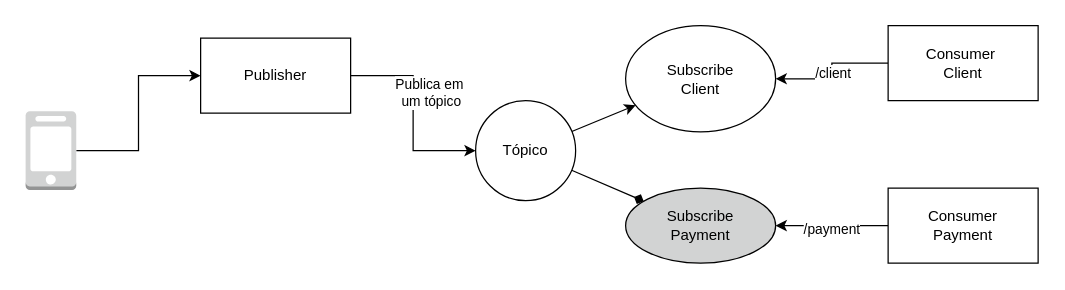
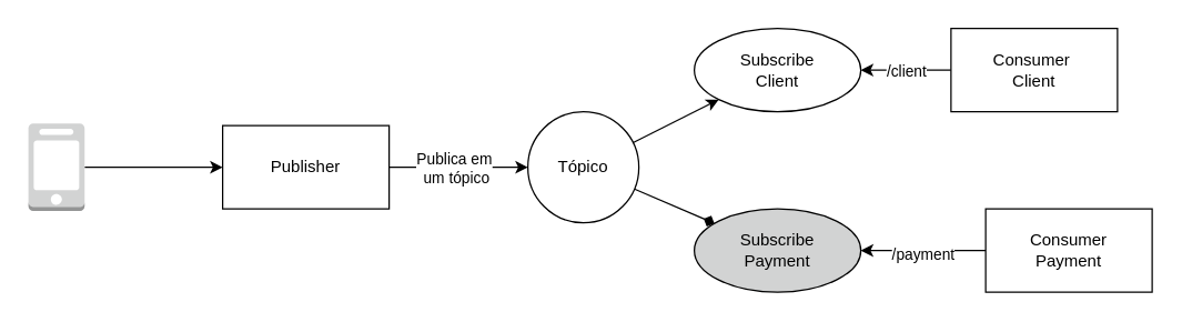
  <mxCell id="0" />
  <mxCell id="1" parent="0" />
  <mxCell id="2" value="" style="edgeStyle=orthogonalEdgeStyle;rounded=0;orthogonalLoop=1;jettySize=auto;html=1;" parent="1" source="4" target="7" edge="1"><mxGeometry relative="1" as="geometry" /></mxCell>
  <mxCell id="3" value="Publica em&lt;br&gt;&amp;nbsp;um tópico" style="edgeLabel;html=1;align=center;verticalAlign=middle;resizable=0;points=[];" parent="2" vertex="1" connectable="0"><mxGeometry x="-0.255" y="3" relative="1" as="geometry"><mxPoint x="9" y="3" as="offset" /></mxGeometry></mxCell>
- <mxCell id="4" value="Publisher" style="rounded=0;whiteSpace=wrap;html=1;" parent="1" vertex="1"><mxGeometry x="160" y="30" width="120" height="60" as="geometry" /></mxCell>
+ <mxCell id="4" value="Publisher" style="rounded=0;whiteSpace=wrap;html=1;" parent="1" vertex="1"><mxGeometry x="160" y="90" width="120" height="60" as="geometry" /></mxCell>
  <mxCell id="5" value="" style="edgeStyle=none;html=1;" parent="1" source="7" target="16" edge="1"><mxGeometry relative="1" as="geometry" /></mxCell>
  <mxCell id="6" value="" style="edgeStyle=none;html=1;endArrow=diamond;" parent="1" source="7" target="17" edge="1"><mxGeometry relative="1" as="geometry" /></mxCell>
  <mxCell id="7" value="Tópico" style="ellipse;whiteSpace=wrap;html=1;" parent="1" vertex="1"><mxGeometry x="380" y="80" width="80" height="80" as="geometry" /></mxCell>
  <mxCell id="8" style="edgeStyle=orthogonalEdgeStyle;rounded=0;orthogonalLoop=1;jettySize=auto;html=1;entryX=0;entryY=0.5;entryDx=0;entryDy=0;exitX=1;exitY=0.5;exitDx=0;exitDy=0;exitPerimeter=0;" parent="1" source="9" target="4" edge="1"><mxGeometry relative="1" as="geometry"><mxPoint x="90" y="120" as="sourcePoint" /></mxGeometry></mxCell>
  <mxCell id="9" value="" style="outlineConnect=0;dashed=0;verticalLabelPosition=bottom;verticalAlign=top;align=center;html=1;shape=mxgraph.aws3.mobile_client;fillColor=#D2D3D3;gradientColor=none;strokeColor=default;" parent="1" vertex="1"><mxGeometry x="20" y="88.5" width="40.5" height="63" as="geometry" /></mxCell>
  <mxCell id="10" style="edgeStyle=orthogonalEdgeStyle;rounded=0;orthogonalLoop=1;jettySize=auto;html=1;entryX=1;entryY=0.5;entryDx=0;entryDy=0;" parent="1" source="12" target="16" edge="1"><mxGeometry relative="1" as="geometry"><mxPoint x="660" y="100" as="targetPoint" /></mxGeometry></mxCell>
  <mxCell id="11" value="/client" style="edgeLabel;html=1;align=center;verticalAlign=middle;resizable=0;points=[];" parent="10" vertex="1" connectable="0"><mxGeometry x="0.017" relative="1" as="geometry"><mxPoint as="offset" /></mxGeometry></mxCell>
- <mxCell id="12" value="Consumer&amp;nbsp;&lt;br&gt;Client" style="rounded=0;whiteSpace=wrap;html=1;" parent="1" vertex="1"><mxGeometry x="710" y="20" width="120" height="60" as="geometry" /></mxCell>
+ <mxCell id="12" value="Consumer&amp;nbsp;&lt;br&gt;Client" style="rounded=0;whiteSpace=wrap;html=1;" parent="1" vertex="1"><mxGeometry x="685" y="20" width="120" height="60" as="geometry" /></mxCell>
  <mxCell id="13" style="edgeStyle=orthogonalEdgeStyle;rounded=0;orthogonalLoop=1;jettySize=auto;html=1;entryX=1;entryY=0.5;entryDx=0;entryDy=0;" parent="1" source="15" target="17" edge="1"><mxGeometry relative="1" as="geometry"><mxPoint x="660" y="140" as="targetPoint" /></mxGeometry></mxCell>
  <mxCell id="14" value="/payment" style="edgeLabel;html=1;align=center;verticalAlign=middle;resizable=0;points=[];" parent="13" vertex="1" connectable="0"><mxGeometry x="0.033" y="2" relative="1" as="geometry"><mxPoint as="offset" /></mxGeometry></mxCell>
  <mxCell id="15" value="Consumer&lt;br&gt;Payment" style="rounded=0;whiteSpace=wrap;html=1;" parent="1" vertex="1"><mxGeometry x="710" y="150" width="120" height="60" as="geometry" /></mxCell>
- <mxCell id="16" value="Subscribe&lt;br&gt;Client" style="ellipse;whiteSpace=wrap;html=1;rounded=0;" parent="1" vertex="1"><mxGeometry x="500" y="20" width="120" height="85" as="geometry" /></mxCell>
+ <mxCell id="16" value="Subscribe&lt;br&gt;Client" style="ellipse;whiteSpace=wrap;html=1;rounded=0;" parent="1" vertex="1"><mxGeometry x="500" y="20" width="120" height="60" as="geometry" /></mxCell>
  <mxCell id="17" value="Subscribe&lt;br&gt;Payment" style="ellipse;whiteSpace=wrap;html=1;rounded=0;fillColor=#d2d3d3;" parent="1" vertex="1"><mxGeometry x="500" y="150" width="120" height="60" as="geometry" /></mxCell>
